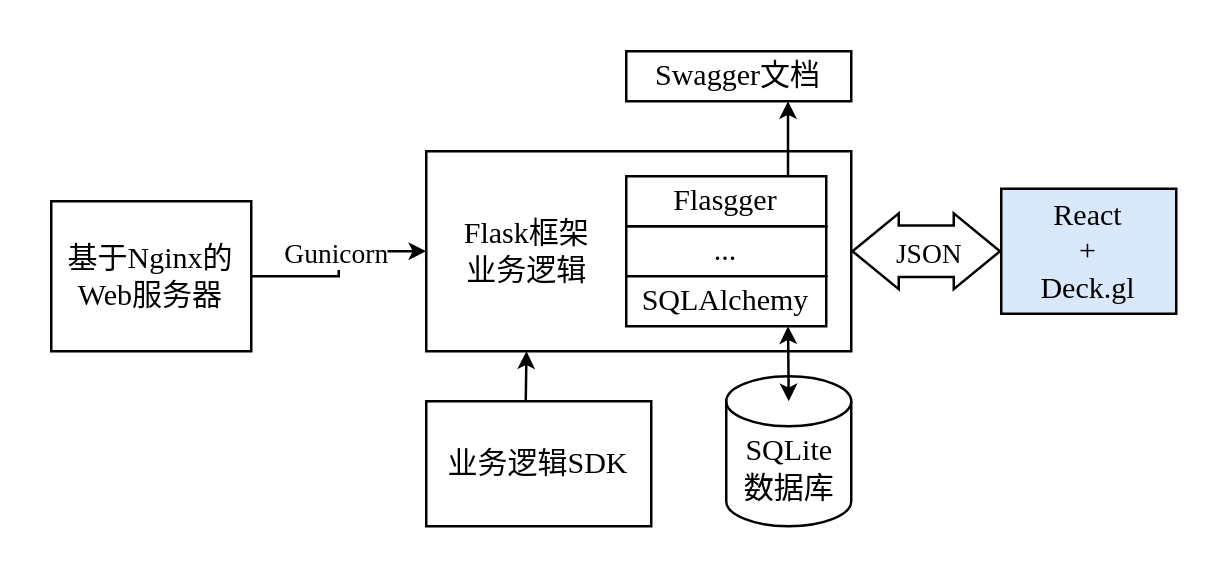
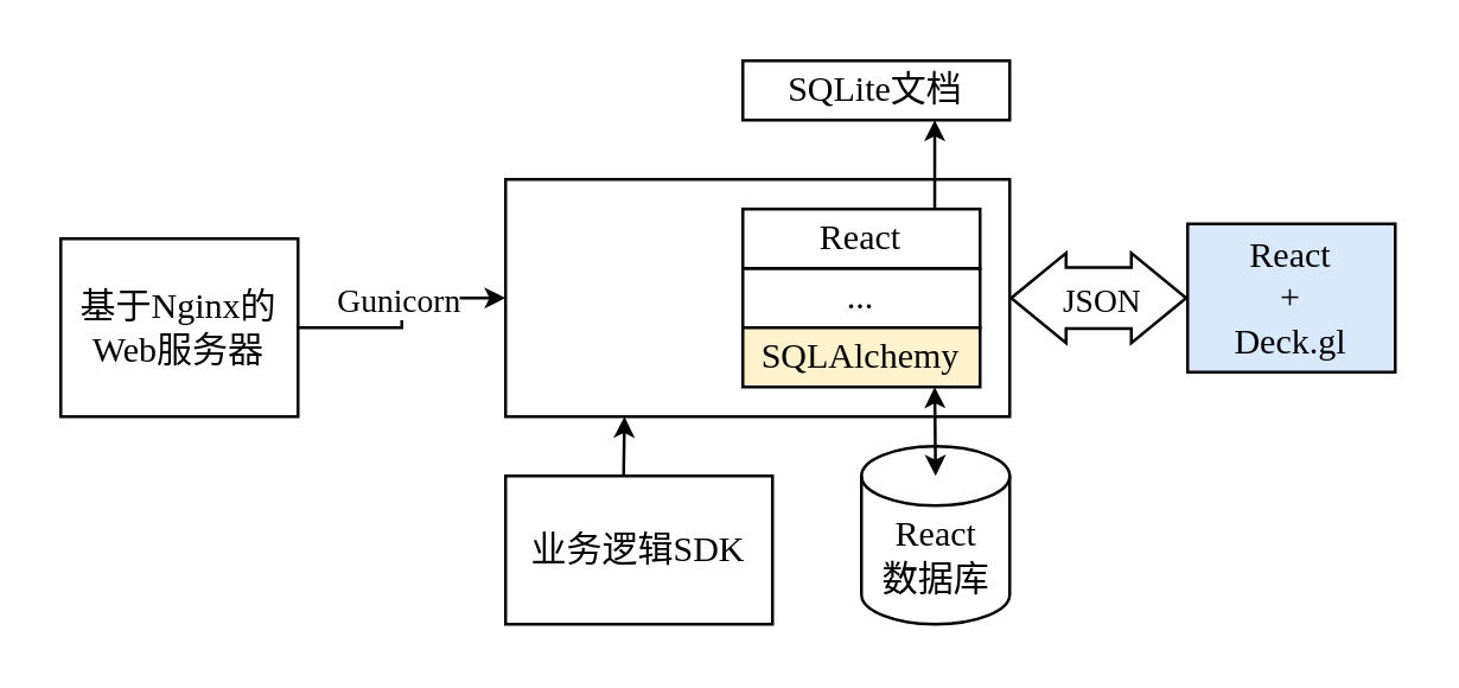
  <mxCell id="0" />
  <mxCell id="1" parent="0" />
- <mxCell id="2" value="&lt;br&gt;&lt;font face=&quot;Times New Roman&quot;&gt;SQLite&lt;/font&gt;&lt;br&gt;数据库" style="strokeWidth=1;shape=mxgraph.flowchart.database;fontFamily=宋体;html=1;" vertex="1" parent="1"><mxGeometry x="290" y="150" width="50" height="60" as="geometry" /></mxCell>
+ <mxCell id="2" value="&lt;br&gt;&lt;font face=&quot;Times New Roman&quot;&gt;React&lt;/font&gt;&lt;br&gt;数据库" style="strokeWidth=1;shape=mxgraph.flowchart.database;fontFamily=宋体;html=1;" vertex="1" parent="1"><mxGeometry x="290" y="150" width="50" height="60" as="geometry" /></mxCell>
  <mxCell id="3" value="" style="rounded=0;whiteSpace=wrap;html=1;fontFamily=宋体;align=center;" vertex="1" parent="1"><mxGeometry x="170" y="60" width="170" height="80" as="geometry" /></mxCell>
  <mxCell id="4" value="..." style="rounded=0;whiteSpace=wrap;html=1;fontFamily=Times New Roman;strokeWidth=1;" vertex="1" parent="1"><mxGeometry x="250" y="90" width="80" height="20" as="geometry" /></mxCell>
- <mxCell id="5" value="SQLAlchemy" style="rounded=0;whiteSpace=wrap;html=1;fontFamily=Times New Roman;strokeWidth=1;" vertex="1" parent="1"><mxGeometry x="250" y="110" width="80" height="20" as="geometry" /></mxCell>
+ <mxCell id="5" value="SQLAlchemy" style="rounded=0;whiteSpace=wrap;html=1;fontFamily=Times New Roman;strokeWidth=1;fillColor=#fff2cc;" vertex="1" parent="1"><mxGeometry x="250" y="110" width="80" height="20" as="geometry" /></mxCell>
  <mxCell id="6" value="" style="endArrow=classic;startArrow=classic;html=1;rounded=0;fontFamily=Times New Roman;startSize=4;endSize=4;" edge="1" parent="1"><mxGeometry width="50" height="50" relative="1" as="geometry"><mxPoint x="315" y="160" as="sourcePoint" /><mxPoint x="314.71" y="130" as="targetPoint" /></mxGeometry></mxCell>
  <mxCell id="7" style="edgeStyle=orthogonalEdgeStyle;rounded=0;orthogonalLoop=1;jettySize=auto;html=1;exitX=1;exitY=0.5;exitDx=0;exitDy=0;entryX=0;entryY=0.5;entryDx=0;entryDy=0;fontFamily=Times New Roman;startSize=4;endSize=4;" edge="1" parent="1" source="9" target="3"><mxGeometry relative="1" as="geometry" /></mxCell>
  <mxCell id="8" value="Gunicorn" style="edgeLabel;html=1;align=center;verticalAlign=middle;resizable=0;points=[];fontFamily=Times New Roman;" vertex="1" connectable="0" parent="7"><mxGeometry x="-0.301" relative="1" as="geometry"><mxPoint x="5" y="-10" as="offset" /></mxGeometry></mxCell>
  <mxCell id="9" value="基于&lt;font face=&quot;Times New Roman&quot;&gt;Nginx&lt;/font&gt;的&lt;br&gt;&lt;font face=&quot;Times New Roman&quot;&gt;Web&lt;/font&gt;服务器" style="rounded=0;whiteSpace=wrap;html=1;fontFamily=宋体;align=center;" vertex="1" parent="1"><mxGeometry x="20" y="80" width="80" height="60" as="geometry" /></mxCell>
- <mxCell id="10" value="Flasgger" style="rounded=0;whiteSpace=wrap;html=1;fontFamily=Times New Roman;strokeWidth=1;" vertex="1" parent="1"><mxGeometry x="250" y="70" width="80" height="20" as="geometry" /></mxCell>
- <mxCell id="11" value="Swagger&lt;font face=&quot;宋体&quot;&gt;文档&lt;/font&gt;" style="rounded=0;whiteSpace=wrap;html=1;fontFamily=Times New Roman;strokeWidth=1;" vertex="1" parent="1"><mxGeometry x="250" y="20" width="90" height="20" as="geometry" /></mxCell>
+ <mxCell id="10" value="React" style="rounded=0;whiteSpace=wrap;html=1;fontFamily=Times New Roman;strokeWidth=1;" vertex="1" parent="1"><mxGeometry x="250" y="70" width="80" height="20" as="geometry" /></mxCell>
+ <mxCell id="11" value="SQLite&lt;font face=&quot;宋体&quot;&gt;文档&lt;/font&gt;" style="rounded=0;whiteSpace=wrap;html=1;fontFamily=Times New Roman;strokeWidth=1;" vertex="1" parent="1"><mxGeometry x="250" y="20" width="90" height="20" as="geometry" /></mxCell>
  <mxCell id="12" value="" style="endArrow=classic;html=1;rounded=0;fontFamily=宋体;startSize=4;endSize=4;" edge="1" parent="1"><mxGeometry width="50" height="50" relative="1" as="geometry"><mxPoint x="314.71" y="70" as="sourcePoint" /><mxPoint x="314.71" y="40" as="targetPoint" /></mxGeometry></mxCell>
- <mxCell id="13" value="&lt;font face=&quot;Times New Roman&quot;&gt;Flask&lt;/font&gt;框架&lt;br&gt;业务逻辑" style="text;html=1;align=center;verticalAlign=middle;resizable=0;points=[];autosize=1;strokeColor=none;fillColor=none;fontFamily=宋体;" vertex="1" parent="1"><mxGeometry x="175" y="85" width="70" height="30" as="geometry" /></mxCell>
  <mxCell id="14" value="业务逻辑&lt;font face=&quot;Times New Roman&quot;&gt;SDK&lt;/font&gt;" style="rounded=0;whiteSpace=wrap;html=1;fontFamily=宋体;align=center;" vertex="1" parent="1"><mxGeometry x="170" y="160" width="90" height="50" as="geometry" /></mxCell>
  <mxCell id="15" value="" style="endArrow=classic;html=1;rounded=0;fontFamily=宋体;startSize=4;endSize=4;" edge="1" parent="1"><mxGeometry width="50" height="50" relative="1" as="geometry"><mxPoint x="209.8" y="160" as="sourcePoint" /><mxPoint x="210.09" y="140" as="targetPoint" /></mxGeometry></mxCell>
  <mxCell id="16" value="" style="shape=flexArrow;endArrow=classic;startArrow=classic;html=1;rounded=0;fontFamily=宋体;startSize=5.834;endSize=5.834;exitX=1;exitY=0.5;exitDx=0;exitDy=0;width=20.571;endWidth=8.816;startWidth=8.816;" edge="1" parent="1" source="3"><mxGeometry width="100" height="100" relative="1" as="geometry"><mxPoint x="390" y="220" as="sourcePoint" /><mxPoint x="400" y="100" as="targetPoint" /></mxGeometry></mxCell>
  <mxCell id="17" value="&lt;font face=&quot;Times New Roman&quot;&gt;JSON&lt;/font&gt;" style="edgeLabel;html=1;align=center;verticalAlign=middle;resizable=0;points=[];fontFamily=宋体;" vertex="1" connectable="0" parent="16"><mxGeometry x="-0.208" y="1" relative="1" as="geometry"><mxPoint x="6" y="1" as="offset" /></mxGeometry></mxCell>
  <mxCell id="18" value="React&lt;br&gt;+&lt;br&gt;Deck.gl" style="rounded=0;whiteSpace=wrap;html=1;fontFamily=Times New Roman;strokeWidth=1;fillColor=#dae8fc;" vertex="1" parent="1"><mxGeometry x="400" y="75" width="70" height="50" as="geometry" /></mxCell>
